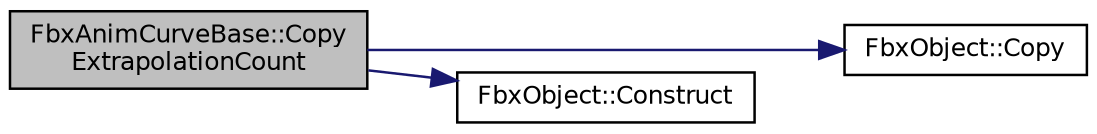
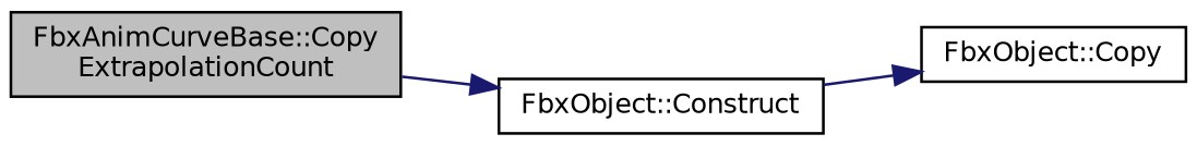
  digraph {
    rankdir=LR
    node [color=black fillcolor=white fontname=Helvetica fontsize=10 shape=record style=filled]
    edge [color=midnightblue fontname=Helvetica fontsize=10 labelfontname=Helvetica labelfontsize=10 style=solid]
    n1 [fillcolor=grey75 fontcolor=black height=0.2 label="FbxAnimCurveBase::Copy\lExtrapolationCount" width=0.4]
    n2 [height=0.2 label="FbxObject::Copy" width=0.4]
    n3 [height=0.2 label="FbxObject::Construct" width=0.4]
-   n1 -> n2
+   n3 -> n2
    n1 -> n3
  }
